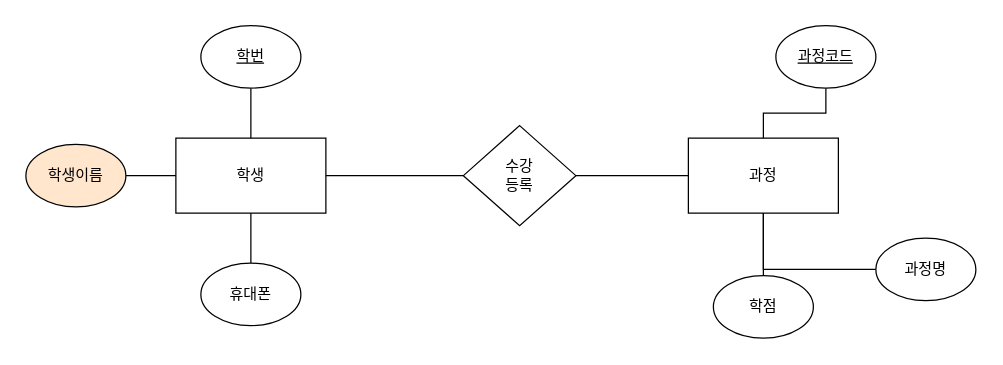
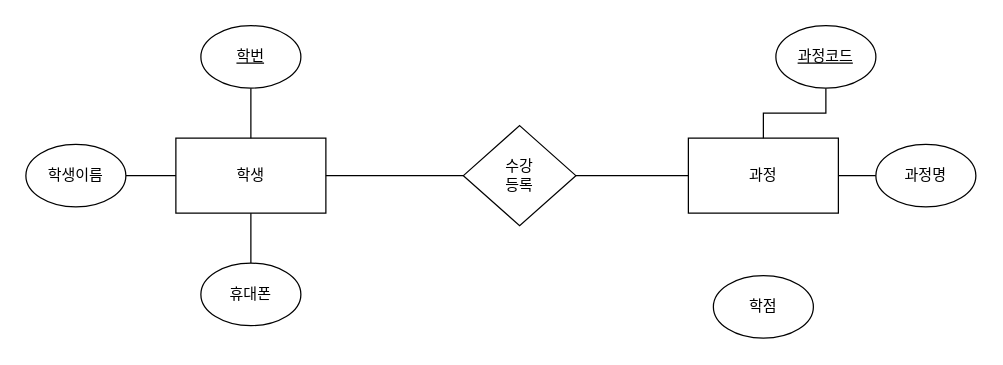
  <mxCell id="0" />
  <mxCell id="1" parent="0" />
  <mxCell id="2" value="학생" style="rounded=0;whiteSpace=wrap;html=1;" vertex="1" parent="1"><mxGeometry x="140" y="110" width="120" height="60" as="geometry" /></mxCell>
  <mxCell id="3" value="과정" style="rounded=0;whiteSpace=wrap;html=1;" vertex="1" parent="1"><mxGeometry x="550" y="110" width="120" height="60" as="geometry" /></mxCell>
  <mxCell id="4" value="" style="edgeStyle=orthogonalEdgeStyle;rounded=0;orthogonalLoop=1;jettySize=auto;html=1;endArrow=none;endFill=0;" edge="1" parent="1" source="7" target="2"><mxGeometry relative="1" as="geometry" /></mxCell>
  <mxCell id="5" value="" style="edgeStyle=orthogonalEdgeStyle;rounded=0;orthogonalLoop=1;jettySize=auto;html=1;endArrow=none;endFill=0;" edge="1" parent="1" source="7" target="3"><mxGeometry relative="1" as="geometry" /></mxCell>
  <mxCell id="6" style="edgeStyle=orthogonalEdgeStyle;rounded=0;orthogonalLoop=1;jettySize=auto;html=1;exitX=0;exitY=0.5;exitDx=0;exitDy=0;" edge="1" parent="1" source="7"><mxGeometry relative="1" as="geometry"><mxPoint x="370" y="139.69" as="targetPoint" /></mxGeometry></mxCell>
  <mxCell id="7" value="수강&lt;div&gt;등록&lt;/div&gt;" style="rhombus;whiteSpace=wrap;html=1;" vertex="1" parent="1"><mxGeometry x="370" y="100" width="90" height="80" as="geometry" /></mxCell>
  <mxCell id="8" value="" style="edgeStyle=orthogonalEdgeStyle;rounded=0;orthogonalLoop=1;jettySize=auto;html=1;endArrow=none;endFill=0;" edge="1" parent="1" source="9" target="2"><mxGeometry relative="1" as="geometry" /></mxCell>
  <mxCell id="9" value="&lt;u&gt;학번&lt;/u&gt;" style="ellipse;whiteSpace=wrap;html=1;" vertex="1" parent="1"><mxGeometry x="160" y="20" width="80" height="50" as="geometry" /></mxCell>
  <mxCell id="10" value="" style="edgeStyle=orthogonalEdgeStyle;rounded=0;orthogonalLoop=1;jettySize=auto;html=1;endArrow=none;endFill=0;" edge="1" parent="1" source="11" target="2"><mxGeometry relative="1" as="geometry" /></mxCell>
- <mxCell id="11" value="학생이름" style="ellipse;whiteSpace=wrap;html=1;fillColor=#ffe6cc;" vertex="1" parent="1"><mxGeometry x="20" y="115" width="80" height="50" as="geometry" /></mxCell>
+ <mxCell id="11" value="학생이름" style="ellipse;whiteSpace=wrap;html=1;" vertex="1" parent="1"><mxGeometry x="20" y="115" width="80" height="50" as="geometry" /></mxCell>
  <mxCell id="12" value="" style="edgeStyle=orthogonalEdgeStyle;rounded=0;orthogonalLoop=1;jettySize=auto;html=1;endArrow=none;endFill=0;" edge="1" parent="1" source="13" target="2"><mxGeometry relative="1" as="geometry" /></mxCell>
  <mxCell id="13" value="휴대폰" style="ellipse;whiteSpace=wrap;html=1;" vertex="1" parent="1"><mxGeometry x="160" y="210" width="80" height="50" as="geometry" /></mxCell>
  <mxCell id="14" value="" style="edgeStyle=orthogonalEdgeStyle;rounded=0;orthogonalLoop=1;jettySize=auto;html=1;endArrow=none;endFill=0;" edge="1" parent="1" source="15" target="3"><mxGeometry relative="1" as="geometry" /></mxCell>
  <mxCell id="15" value="&lt;u&gt;과정코드&lt;/u&gt;" style="ellipse;whiteSpace=wrap;html=1;" vertex="1" parent="1"><mxGeometry x="620" y="20" width="80" height="50" as="geometry" /></mxCell>
  <mxCell id="16" value="" style="edgeStyle=orthogonalEdgeStyle;rounded=0;orthogonalLoop=1;jettySize=auto;html=1;endArrow=none;endFill=0;" edge="1" parent="1" source="17" target="3"><mxGeometry relative="1" as="geometry" /></mxCell>
- <mxCell id="17" value="과정명" style="ellipse;whiteSpace=wrap;html=1;" vertex="1" parent="1"><mxGeometry x="700" y="190" width="80" height="50" as="geometry" /></mxCell>
- <mxCell id="18" value="" style="edgeStyle=orthogonalEdgeStyle;rounded=0;orthogonalLoop=1;jettySize=auto;html=1;endArrow=none;endFill=0;" edge="1" parent="1" source="19" target="3"><mxGeometry relative="1" as="geometry" /></mxCell>
+ <mxCell id="17" value="과정명" style="ellipse;whiteSpace=wrap;html=1;" vertex="1" parent="1"><mxGeometry x="700" y="115" width="80" height="50" as="geometry" /></mxCell>
  <mxCell id="19" value="학점" style="ellipse;whiteSpace=wrap;html=1;" vertex="1" parent="1"><mxGeometry x="570" y="220" width="80" height="50" as="geometry" /></mxCell>
